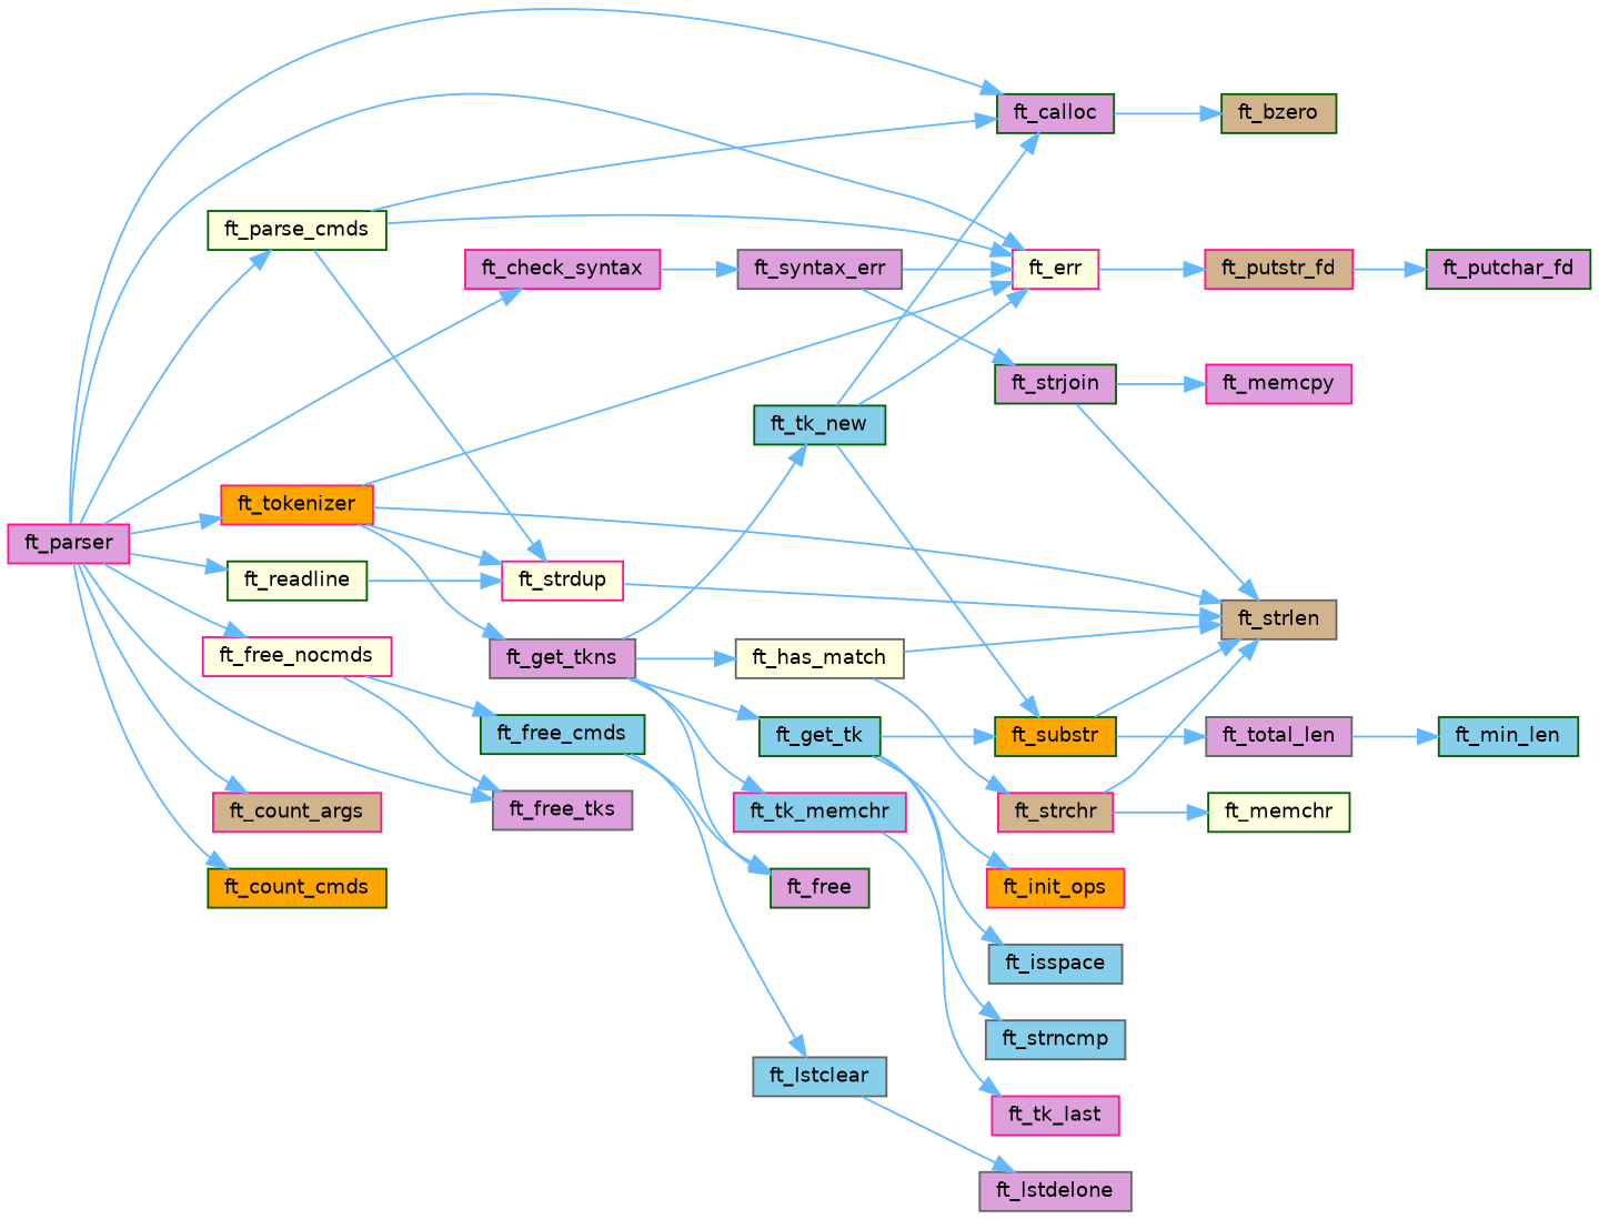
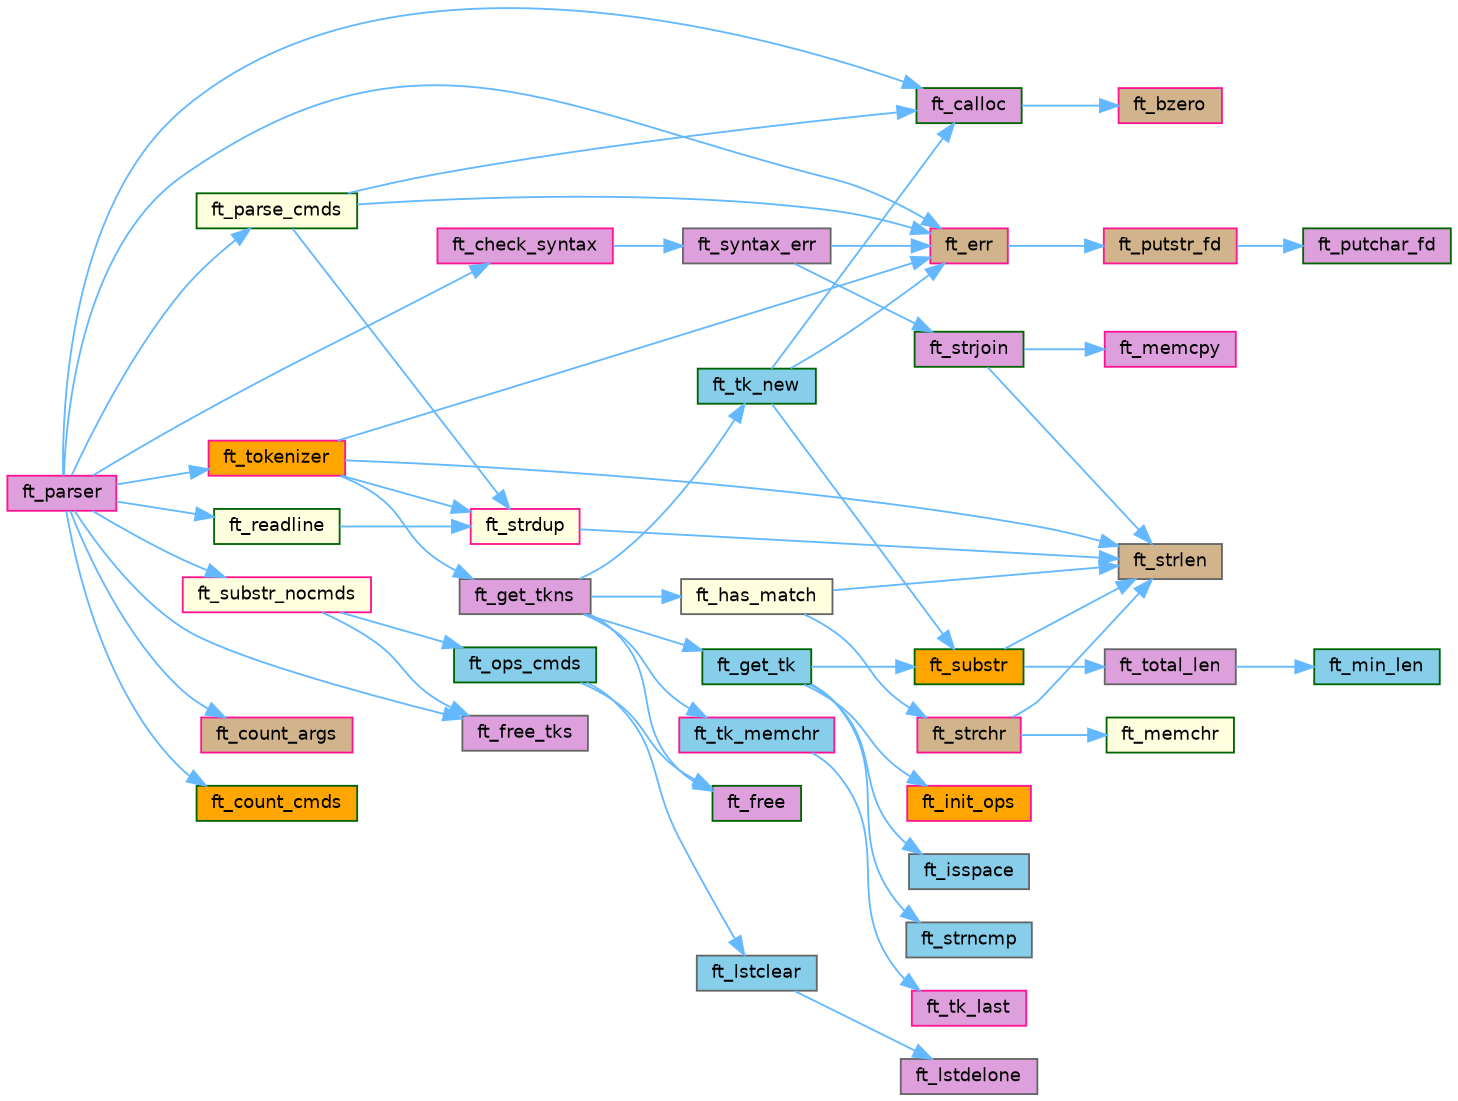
  digraph {
    fontname="DejaVu Sans"
    rankdir=LR
    node [color=deeppink fillcolor=plum fontname="DejaVu Sans" fontsize=10 shape=box style=filled]
    edge [color=steelblue1 fontname="DejaVu Sans" fontsize=10 labelfontname=Helvetica labelfontsize=10 style=solid]
    n1 [fontcolor=black height=0.2 label=ft_parser width=0.4]
    n2 [color=darkgreen height=0.2 label=ft_calloc width=0.4]
    n3 [height=0.2 label=ft_check_syntax width=0.4]
-   n4 [fillcolor=lightyellow height=0.2 label=ft_err width=0.4]
+   n4 [fillcolor=tan height=0.2 label=ft_err width=0.4]
    n5 [fillcolor=tan height=0.2 label=ft_count_args width=0.4]
    n6 [color=darkgreen fillcolor=orange height=0.2 label=ft_count_cmds width=0.4]
-   n7 [fillcolor=lightyellow height=0.2 label=ft_free_nocmds width=0.4]
+   n7 [fillcolor=lightyellow height=0.2 label=ft_substr_nocmds width=0.4]
    n8 [color=gray40 height=0.2 label=ft_free_tks width=0.4]
    n9 [color=darkgreen fillcolor=lightyellow height=0.2 label=ft_parse_cmds width=0.4]
    n10 [color=darkgreen fillcolor=lightyellow height=0.2 label=ft_readline width=0.4]
    n11 [fillcolor=orange height=0.2 label=ft_tokenizer width=0.4]
-   n12 [color=darkgreen fillcolor=tan height=0.2 label=ft_bzero width=0.4]
+   n12 [fillcolor=tan height=0.2 label=ft_bzero width=0.4]
    n13 [color=gray40 height=0.2 label=ft_syntax_err width=0.4]
    n14 [fillcolor=tan height=0.2 label=ft_putstr_fd width=0.4]
-   n15 [color=darkgreen fillcolor=skyblue height=0.2 label=ft_free_cmds width=0.4]
+   n15 [color=darkgreen fillcolor=skyblue height=0.2 label=ft_ops_cmds width=0.4]
    n16 [fillcolor=lightyellow height=0.2 label=ft_strdup width=0.4]
    n17 [color=gray40 fillcolor=tan height=0.2 label=ft_strlen width=0.4]
    n18 [color=gray40 height=0.2 label=ft_get_tkns width=0.4]
    n19 [color=darkgreen height=0.2 label=ft_strjoin width=0.4]
    n20 [height=0.2 label=ft_memcpy width=0.4]
    n21 [color=darkgreen height=0.2 label=ft_putchar_fd width=0.4]
    n22 [color=darkgreen height=0.2 label=ft_free width=0.4]
    n23 [color=gray40 fillcolor=skyblue height=0.2 label=ft_lstclear width=0.4]
    n24 [color=gray40 height=0.2 label=ft_lstdelone width=0.4]
    n25 [color=darkgreen fillcolor=skyblue height=0.2 label=ft_get_tk width=0.4]
    n26 [color=gray40 fillcolor=lightyellow height=0.2 label=ft_has_match width=0.4]
    n27 [fillcolor=skyblue height=0.2 label=ft_tk_memchr width=0.4]
    n28 [color=darkgreen fillcolor=skyblue height=0.2 label=ft_tk_new width=0.4]
    n29 [fillcolor=orange height=0.2 label=ft_init_ops width=0.4]
    n30 [color=gray40 fillcolor=skyblue height=0.2 label=ft_isspace width=0.4]
    n31 [color=gray40 fillcolor=skyblue height=0.2 label=ft_strncmp width=0.4]
    n32 [color=darkgreen fillcolor=orange height=0.2 label=ft_substr width=0.4]
    n33 [fillcolor=tan height=0.2 label=ft_strchr width=0.4]
    n34 [height=0.2 label=ft_tk_last width=0.4]
    n35 [color=gray40 height=0.2 label=ft_total_len width=0.4]
    n36 [color=darkgreen fillcolor=skyblue height=0.2 label=ft_min_len width=0.4]
    n37 [color=darkgreen fillcolor=lightyellow height=0.2 label=ft_memchr width=0.4]
    n1 -> n2
    n1 -> n3
    n1 -> n4
    n1 -> n5
    n1 -> n6
    n1 -> n7
    n1 -> n8
    n1 -> n9
    n1 -> n10
    n1 -> n11
    n2 -> n12
    n3 -> n13
    n4 -> n14
    n7 -> n8
    n7 -> n15
    n9 -> n2
    n9 -> n4
    n9 -> n16
    n10 -> n16
    n11 -> n4
    n11 -> n16
    n11 -> n17
    n11 -> n18
    n13 -> n4
    n13 -> n19
    n14 -> n21
    n15 -> n22
    n15 -> n23
    n16 -> n17
    n18 -> n22
    n18 -> n25
    n18 -> n26
    n18 -> n27
    n18 -> n28
    n19 -> n17
    n19 -> n20
    n23 -> n24
    n25 -> n29
    n25 -> n30
    n25 -> n31
    n25 -> n32
    n26 -> n17
    n26 -> n33
    n27 -> n34
    n28 -> n2
    n28 -> n4
    n28 -> n32
    n32 -> n17
    n32 -> n35
    n33 -> n17
    n33 -> n37
    n35 -> n36
  }
